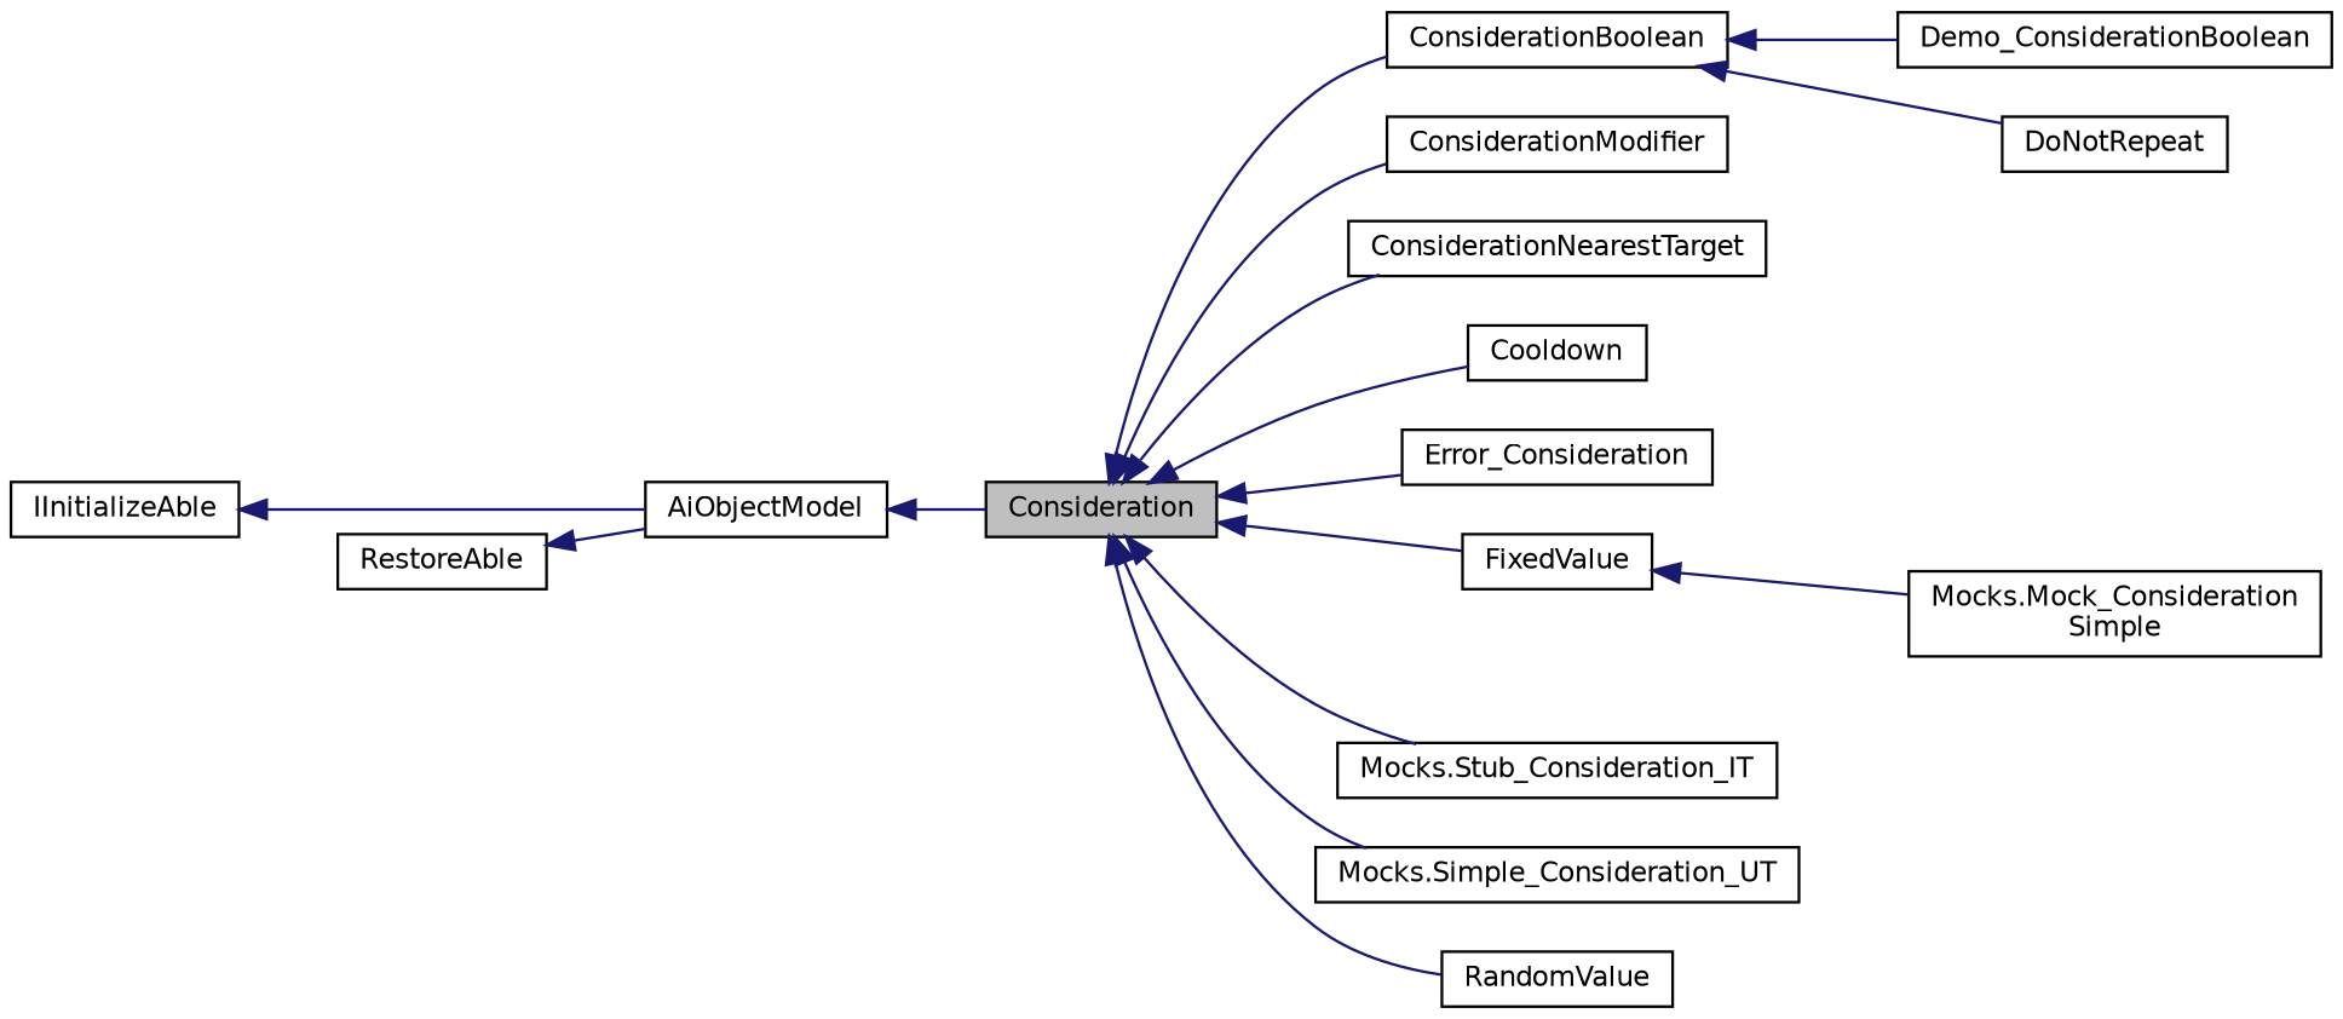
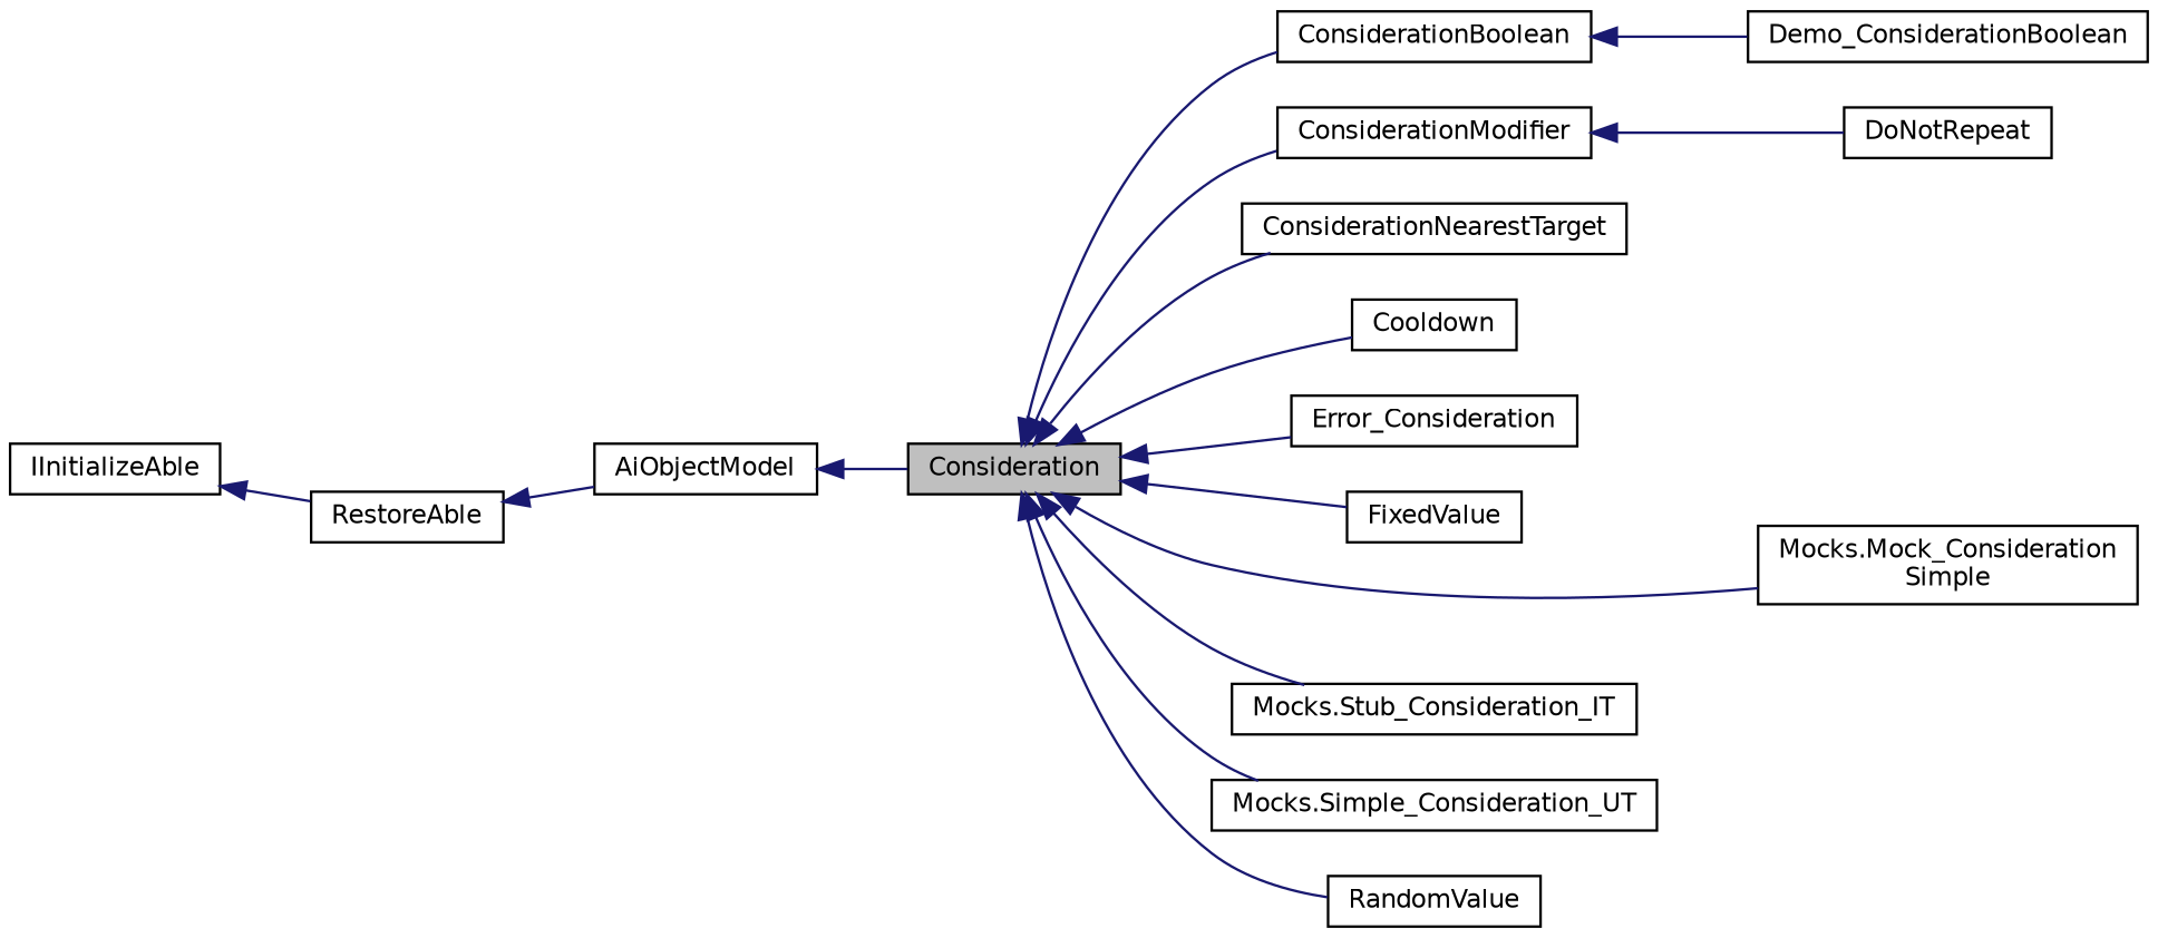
  digraph {
    rankdir=LR
    node [color=black fillcolor=white fontname=Helvetica fontsize=10 shape=record style=filled]
    edge [color=midnightblue dir=back fontname=Helvetica fontsize=10 labelfontname=Helvetica labelfontsize=10 style=solid]
    n1 [fillcolor=grey75 fontcolor=black height=0.2 label=Consideration width=0.4]
    n2 [height=0.2 label=ConsiderationBoolean width=0.4]
    n3 [height=0.2 label=ConsiderationModifier width=0.4]
    n4 [height=0.2 label=ConsiderationNearestTarget width=0.4]
    n5 [height=0.2 label=Cooldown width=0.4]
    n6 [height=0.2 label=Error_Consideration width=0.4]
    n7 [height=0.2 label=FixedValue width=0.4]
    n8 [height=0.2 label="Mocks.Mock_Consideration\lSimple" width=0.4]
    n9 [height=0.2 label="Mocks.Stub_Consideration_IT" width=0.4]
    n10 [height=0.2 label="Mocks.Simple_Consideration_UT" width=0.4]
    n11 [height=0.2 label=RandomValue width=0.4]
    n12 [height=0.2 label=Demo_ConsiderationBoolean width=0.4]
    n13 [height=0.2 label=DoNotRepeat width=0.4]
    n14 [height=0.2 label=AiObjectModel width=0.4]
    n15 [height=0.2 label=RestoreAble width=0.4]
    n16 [height=0.2 label=IInitializeAble width=0.4]
    n1 -> n2
    n1 -> n3
    n1 -> n4
    n1 -> n5
    n1 -> n6
    n1 -> n7
-   n7 -> n8
+   n1 -> n8
    n1 -> n9
    n1 -> n10
    n1 -> n11
    n2 -> n12
-   n2 -> n13
+   n3 -> n13
    n14 -> n1
    n15 -> n14
-   n16 -> n14
+   n16 -> n15
  }
